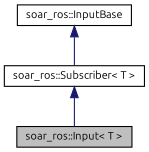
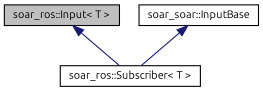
  digraph {
    fontname=Ubuntu
    node [color=black fillcolor=white fontname=Ubuntu fontsize=10 shape=record style=filled]
    edge [color=midnightblue dir=back fontname=Ubuntu fontsize=10 labelfontname=Helvetica labelfontsize=10 style=solid]
    n1 [fillcolor=grey75 fontcolor=black height=0.2 label="soar_ros::Input\< T \>" width=0.4]
    n2 [height=0.2 label="soar_ros::Subscriber\< T \>" width=0.4]
-   n3 [height=0.2 label="soar_ros::InputBase" width=0.4]
-   n2 -> n1
+   n3 [height=0.2 label="soar_soar::InputBase" width=0.4]
+   n1 -> n2
    n3 -> n2
  }
